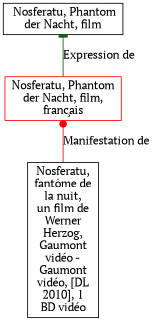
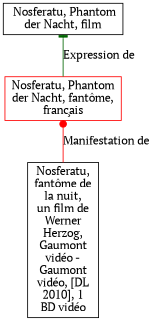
  digraph {
    rankdir=BT
    fontname="PT Serif"
    node [align=left shape=rect fontname="PT Serif"]
    edge [fontname="PT Serif"]
-   n1 [color=red label="Nosferatu, Phantom\nder Nacht, film,\nfrançais"]
+   n1 [color=red label="Nosferatu, Phantom\nder Nacht, fantôme,\nfrançais"]
    n2 [label=" Nosferatu, Phantom\nder Nacht, film"]
    n3 [label="Nosferatu,\nfantôme de\nla nuit,\nun film de\nWerner\nHerzog,\nGaumont\nvidéo -\nGaumont\nvidéo, [DL\n2010], 1\nBD vidéo"]
    n1 -> n2 [label="Expression de" color=darkgreen arrowhead=tee]
    n3 -> n1 [label="Manifestation de" color=red arrowhead=dot]
  }
